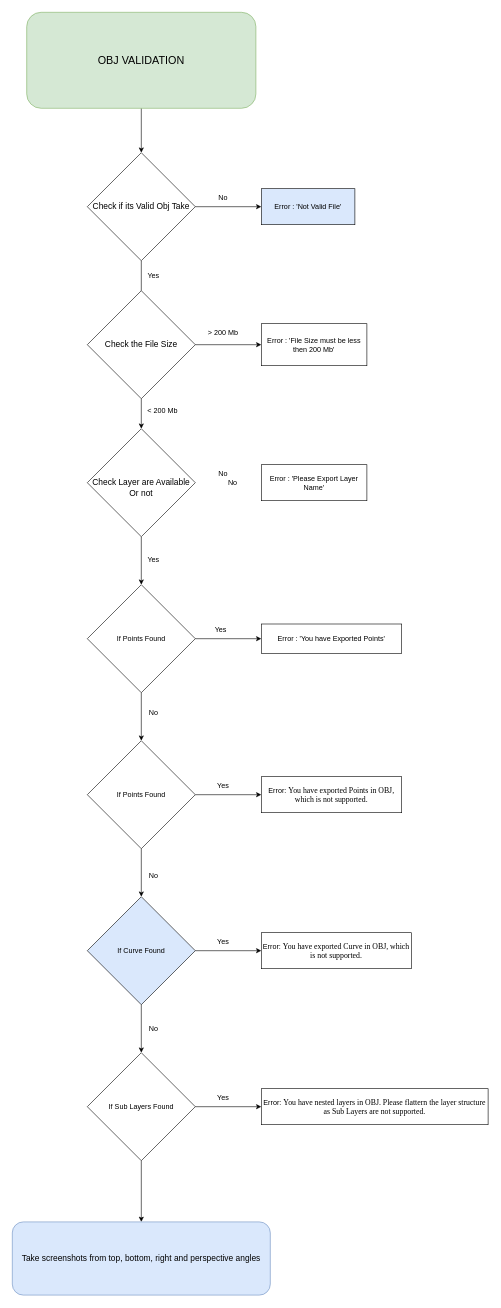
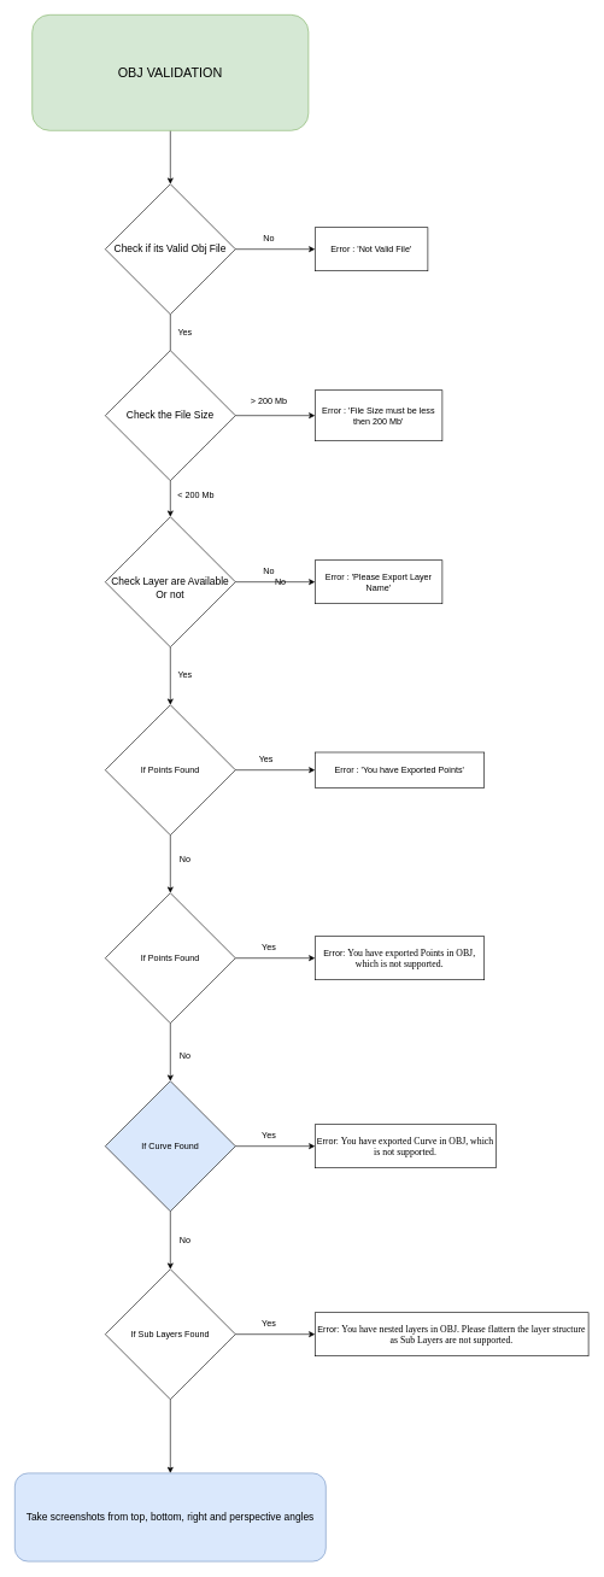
  <mxCell id="0" />
  <mxCell id="1" parent="0" />
  <mxCell id="2" value="" style="edgeStyle=orthogonalEdgeStyle;rounded=0;orthogonalLoop=1;jettySize=auto;html=1;endArrow=none;" parent="1" source="4" target="7" edge="1"><mxGeometry relative="1" as="geometry" /></mxCell>
  <mxCell id="3" value="" style="edgeStyle=orthogonalEdgeStyle;rounded=0;orthogonalLoop=1;jettySize=auto;html=1;" parent="1" source="4" target="8" edge="1"><mxGeometry relative="1" as="geometry" /></mxCell>
- <mxCell id="4" value="&lt;font style=&quot;font-size: 14px;&quot;&gt;Check if its Valid Obj Take&lt;/font&gt;" style="rhombus;whiteSpace=wrap;html=1;" parent="1" vertex="1"><mxGeometry x="145" y="254" width="180" height="180" as="geometry" /></mxCell>
+ <mxCell id="4" value="&lt;font style=&quot;font-size: 14px;&quot;&gt;Check if its Valid Obj File&lt;/font&gt;" style="rhombus;whiteSpace=wrap;html=1;" parent="1" vertex="1"><mxGeometry x="145" y="254" width="180" height="180" as="geometry" /></mxCell>
  <mxCell id="5" value="" style="edgeStyle=orthogonalEdgeStyle;rounded=0;orthogonalLoop=1;jettySize=auto;html=1;" parent="1" source="7" target="11" edge="1"><mxGeometry relative="1" as="geometry" /></mxCell>
  <mxCell id="6" value="" style="edgeStyle=orthogonalEdgeStyle;rounded=0;orthogonalLoop=1;jettySize=auto;html=1;" parent="1" source="7" target="15" edge="1"><mxGeometry relative="1" as="geometry" /></mxCell>
  <mxCell id="7" value="&lt;font style=&quot;font-size: 14px;&quot;&gt;Check the File Size&lt;/font&gt;" style="rhombus;whiteSpace=wrap;html=1;" parent="1" vertex="1"><mxGeometry x="145" y="484" width="180" height="180" as="geometry" /></mxCell>
- <mxCell id="8" value="Error : 'Not Valid File'" style="whiteSpace=wrap;html=1;fillColor=#dae8fc;" parent="1" vertex="1"><mxGeometry x="435" y="314" width="156" height="60" as="geometry" /></mxCell>
+ <mxCell id="8" value="Error : 'Not Valid File'" style="whiteSpace=wrap;html=1;" parent="1" vertex="1"><mxGeometry x="435" y="314" width="156" height="60" as="geometry" /></mxCell>
  <mxCell id="9" value="No" style="text;html=1;align=center;verticalAlign=middle;resizable=0;points=[];autosize=1;strokeColor=none;fillColor=none;" parent="1" vertex="1"><mxGeometry x="351" y="314" width="40" height="30" as="geometry" /></mxCell>
  <mxCell id="10" value="Yes" style="text;html=1;align=center;verticalAlign=middle;resizable=0;points=[];autosize=1;strokeColor=none;fillColor=none;" parent="1" vertex="1"><mxGeometry x="235" y="444" width="40" height="30" as="geometry" /></mxCell>
  <mxCell id="11" value="Error : 'File Size must be less then 200 Mb'" style="whiteSpace=wrap;html=1;" parent="1" vertex="1"><mxGeometry x="435" y="539" width="176" height="70" as="geometry" /></mxCell>
  <mxCell id="12" value="&amp;gt; 200 Mb" style="text;html=1;align=center;verticalAlign=middle;resizable=0;points=[];autosize=1;strokeColor=none;fillColor=none;" parent="1" vertex="1"><mxGeometry x="336" y="539" width="70" height="30" as="geometry" /></mxCell>
+ <mxCell id="13" value="" style="edgeStyle=orthogonalEdgeStyle;rounded=0;orthogonalLoop=1;jettySize=auto;html=1;" parent="1" source="15" target="17" edge="1"><mxGeometry relative="1" as="geometry" /></mxCell>
  <mxCell id="14" value="" style="edgeStyle=orthogonalEdgeStyle;rounded=0;orthogonalLoop=1;jettySize=auto;html=1;" parent="1" source="15" target="21" edge="1"><mxGeometry relative="1" as="geometry" /></mxCell>
  <mxCell id="15" value="&lt;div&gt;&lt;font style=&quot;font-size: 14px;&quot;&gt;&lt;br&gt;&lt;/font&gt;&lt;/div&gt;&lt;font style=&quot;font-size: 14px;&quot;&gt;Check Layer are Available Or not&lt;/font&gt;" style="rhombus;whiteSpace=wrap;html=1;" parent="1" vertex="1"><mxGeometry x="145" y="714" width="180" height="180" as="geometry" /></mxCell>
  <mxCell id="16" value="&amp;lt; 200 Mb" style="text;html=1;align=center;verticalAlign=middle;resizable=0;points=[];autosize=1;strokeColor=none;fillColor=none;" parent="1" vertex="1"><mxGeometry x="235" y="669" width="70" height="30" as="geometry" /></mxCell>
  <mxCell id="17" value="Error : 'Please Export Layer Name'" style="whiteSpace=wrap;html=1;" parent="1" vertex="1"><mxGeometry x="435" y="774" width="176" height="60" as="geometry" /></mxCell>
  <mxCell id="18" value="No" style="text;html=1;align=center;verticalAlign=middle;resizable=0;points=[];autosize=1;strokeColor=none;fillColor=none;" parent="1" vertex="1"><mxGeometry x="351" y="774" width="40" height="30" as="geometry" /></mxCell>
  <mxCell id="19" value="" style="edgeStyle=orthogonalEdgeStyle;rounded=0;orthogonalLoop=1;jettySize=auto;html=1;" parent="1" source="21" target="22" edge="1"><mxGeometry relative="1" as="geometry" /></mxCell>
  <mxCell id="20" value="" style="edgeStyle=orthogonalEdgeStyle;rounded=0;orthogonalLoop=1;jettySize=auto;html=1;" parent="1" source="21" target="26" edge="1"><mxGeometry relative="1" as="geometry" /></mxCell>
  <mxCell id="21" value="If Points Found" style="rhombus;whiteSpace=wrap;html=1;" parent="1" vertex="1"><mxGeometry x="145" y="974" width="180" height="180" as="geometry" /></mxCell>
  <mxCell id="22" value="Error : 'You have Exported Points'" style="whiteSpace=wrap;html=1;" parent="1" vertex="1"><mxGeometry x="435" y="1039.5" width="234" height="49" as="geometry" /></mxCell>
  <mxCell id="23" value="Yes" style="text;html=1;align=center;verticalAlign=middle;resizable=0;points=[];autosize=1;strokeColor=none;fillColor=none;" parent="1" vertex="1"><mxGeometry x="343" y="1034" width="48" height="32" as="geometry" /></mxCell>
  <mxCell id="24" value="" style="edgeStyle=orthogonalEdgeStyle;rounded=0;orthogonalLoop=1;jettySize=auto;html=1;" parent="1" source="26" target="30" edge="1"><mxGeometry relative="1" as="geometry" /></mxCell>
  <mxCell id="25" value="" style="edgeStyle=orthogonalEdgeStyle;rounded=0;orthogonalLoop=1;jettySize=auto;html=1;" parent="1" source="26" target="33" edge="1"><mxGeometry relative="1" as="geometry" /></mxCell>
  <mxCell id="26" value="If Points Found" style="rhombus;whiteSpace=wrap;html=1;" parent="1" vertex="1"><mxGeometry x="145" y="1234" width="180" height="180" as="geometry" /></mxCell>
  <mxCell id="27" style="edgeStyle=orthogonalEdgeStyle;rounded=0;orthogonalLoop=1;jettySize=auto;html=1;entryX=0.5;entryY=0;entryDx=0;entryDy=0;" parent="1" source="28" target="4" edge="1"><mxGeometry relative="1" as="geometry" /></mxCell>
  <mxCell id="28" value="&lt;span style=&quot;font-size: 18px;&quot;&gt;OBJ VALIDATION&lt;/span&gt;" style="rounded=1;whiteSpace=wrap;html=1;fillColor=#d5e8d4;strokeColor=#82b366;" parent="1" vertex="1"><mxGeometry x="44" y="20" width="382" height="160" as="geometry" /></mxCell>
  <mxCell id="29" value="Yes" style="text;html=1;align=center;verticalAlign=middle;resizable=0;points=[];autosize=1;strokeColor=none;fillColor=none;" parent="1" vertex="1"><mxGeometry x="231" y="916" width="48" height="32" as="geometry" /></mxCell>
  <mxCell id="30" value="Error:&amp;nbsp;&lt;span style=&quot;font-family: &amp;quot;Trebuchet MS&amp;quot;; font-size: 13px; text-align: left; white-space-collapse: preserve;&quot;&gt;You have exported Points in OBJ, which is not supported.&lt;/span&gt;" style="whiteSpace=wrap;html=1;" parent="1" vertex="1"><mxGeometry x="435" y="1294" width="234" height="60" as="geometry" /></mxCell>
  <mxCell id="31" value="" style="edgeStyle=orthogonalEdgeStyle;rounded=0;orthogonalLoop=1;jettySize=auto;html=1;" parent="1" source="33" target="34" edge="1"><mxGeometry relative="1" as="geometry" /></mxCell>
  <mxCell id="32" value="" style="edgeStyle=orthogonalEdgeStyle;rounded=0;orthogonalLoop=1;jettySize=auto;html=1;" edge="1" parent="1" source="33" target="42"><mxGeometry relative="1" as="geometry" /></mxCell>
  <mxCell id="33" value="If Curve Found" style="rhombus;whiteSpace=wrap;html=1;fillColor=#dae8fc;" parent="1" vertex="1"><mxGeometry x="145" y="1494" width="180" height="180" as="geometry" /></mxCell>
  <mxCell id="34" value="Error:&amp;nbsp;&lt;span style=&quot;white-space-collapse: preserve; font-family: &amp;quot;Trebuchet MS&amp;quot;; font-size: 13px; text-align: left;&quot;&gt;You have exported Curve in OBJ, which is not supported.&lt;/span&gt;" style="whiteSpace=wrap;html=1;" parent="1" vertex="1"><mxGeometry x="435" y="1554" width="250" height="60" as="geometry" /></mxCell>
  <mxCell id="35" value="Yes" style="text;html=1;align=center;verticalAlign=middle;resizable=0;points=[];autosize=1;strokeColor=none;fillColor=none;" parent="1" vertex="1"><mxGeometry x="347" y="1294" width="48" height="32" as="geometry" /></mxCell>
  <mxCell id="36" value="Yes" style="text;html=1;align=center;verticalAlign=middle;resizable=0;points=[];autosize=1;strokeColor=none;fillColor=none;" parent="1" vertex="1"><mxGeometry x="347" y="1554" width="48" height="32" as="geometry" /></mxCell>
  <mxCell id="37" value="No" style="text;html=1;align=center;verticalAlign=middle;resizable=0;points=[];autosize=1;strokeColor=none;fillColor=none;" parent="1" vertex="1"><mxGeometry x="367" y="790" width="40" height="30" as="geometry" /></mxCell>
  <mxCell id="38" value="No" style="text;html=1;align=center;verticalAlign=middle;resizable=0;points=[];autosize=1;strokeColor=none;fillColor=none;" parent="1" vertex="1"><mxGeometry x="235" y="1172" width="40" height="30" as="geometry" /></mxCell>
  <mxCell id="39" value="No" style="text;html=1;align=center;verticalAlign=middle;resizable=0;points=[];autosize=1;strokeColor=none;fillColor=none;" parent="1" vertex="1"><mxGeometry x="235" y="1444" width="40" height="30" as="geometry" /></mxCell>
  <mxCell id="40" value="" style="edgeStyle=orthogonalEdgeStyle;rounded=0;orthogonalLoop=1;jettySize=auto;html=1;" edge="1" parent="1" source="42" target="43"><mxGeometry relative="1" as="geometry" /></mxCell>
  <mxCell id="41" value="" style="edgeStyle=orthogonalEdgeStyle;rounded=0;orthogonalLoop=1;jettySize=auto;html=1;" edge="1" parent="1" source="42" target="46"><mxGeometry relative="1" as="geometry" /></mxCell>
  <mxCell id="42" value="If Sub Layers Found" style="rhombus;whiteSpace=wrap;html=1;" vertex="1" parent="1"><mxGeometry x="145" y="1754" width="180" height="180" as="geometry" /></mxCell>
  <mxCell id="43" value="Error:&amp;nbsp;&lt;span style=&quot;font-family: &amp;quot;Trebuchet MS&amp;quot;; font-size: 13px; text-align: left; white-space-collapse: preserve;&quot;&gt;You have nested layers in OBJ. Please flattern the layer structure as Sub Layers are not supported.&lt;/span&gt;" style="whiteSpace=wrap;html=1;" vertex="1" parent="1"><mxGeometry x="435" y="1814" width="378" height="60" as="geometry" /></mxCell>
  <mxCell id="44" value="Yes" style="text;html=1;align=center;verticalAlign=middle;resizable=0;points=[];autosize=1;strokeColor=none;fillColor=none;" vertex="1" parent="1"><mxGeometry x="347" y="1814" width="48" height="32" as="geometry" /></mxCell>
  <mxCell id="45" value="No" style="text;html=1;align=center;verticalAlign=middle;resizable=0;points=[];autosize=1;strokeColor=none;fillColor=none;" vertex="1" parent="1"><mxGeometry x="235" y="1700" width="40" height="30" as="geometry" /></mxCell>
  <mxCell id="46" value="&lt;font style=&quot;font-size: 14px;&quot;&gt;Take screenshots from top, bottom, right and perspective angles&lt;/font&gt;" style="rounded=1;whiteSpace=wrap;html=1;fillColor=#dae8fc;strokeColor=#6c8ebf;" vertex="1" parent="1"><mxGeometry x="20" y="2036" width="430" height="122" as="geometry" /></mxCell>
